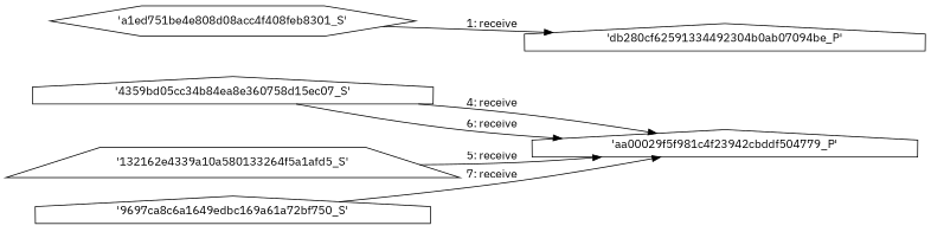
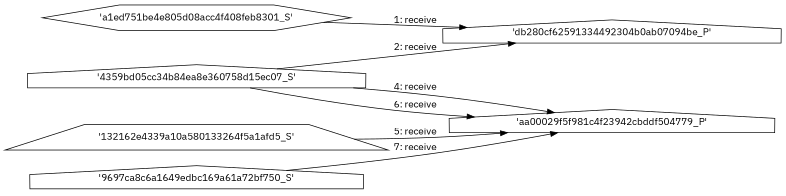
  digraph {
    engine=neato
    fixedsize=false
    fontname="IBM Plex Sans"
    fontsize=10
    nodesep=0.3
    rankdir=LR
    ranksep=0
    splines=true
    node [fontname="IBM Plex Sans" node_type=Socket shape=house]
    edge [fontname="IBM Plex Sans"]
    "'db280cf62591334492304b0ab07094be_P'" [node_type=Process]
-   "'a1ed751be4e808d08acc4f408feb8301_S'" [shape=hexagon]
+   "'a1ed751be4e808d08acc4f408feb8301_S'" [shape=hexagon label="'a1ed751be4e805d08acc4f408feb8301_S'"]
    "'aa00029f5f981c4f23942cbddf504779_P'" [node_type=Process]
    "'4359bd05cc34b84ea8e360758d15ec07_S'"
    "'132162e4339a10a580133264f5a1afd5_S'" [shape=trapezium]
    n6 [label="'9697ca8c6a1649edbc169a61a72bf750_S'"]
    "'a1ed751be4e808d08acc4f408feb8301_S'" -> "'db280cf62591334492304b0ab07094be_P'" [label="1: receive"]
+   "'4359bd05cc34b84ea8e360758d15ec07_S'" -> "'db280cf62591334492304b0ab07094be_P'" [label="2: receive"]
    "'4359bd05cc34b84ea8e360758d15ec07_S'" -> "'aa00029f5f981c4f23942cbddf504779_P'" [label="4: receive"]
    "'4359bd05cc34b84ea8e360758d15ec07_S'" -> "'aa00029f5f981c4f23942cbddf504779_P'" [label="6: receive"]
    "'132162e4339a10a580133264f5a1afd5_S'" -> "'aa00029f5f981c4f23942cbddf504779_P'" [label="5: receive"]
    n6 -> "'aa00029f5f981c4f23942cbddf504779_P'" [label="7: receive"]
  }
